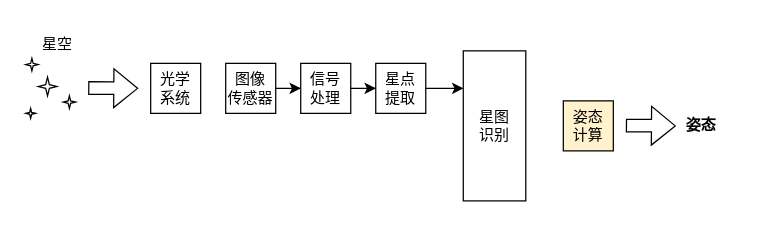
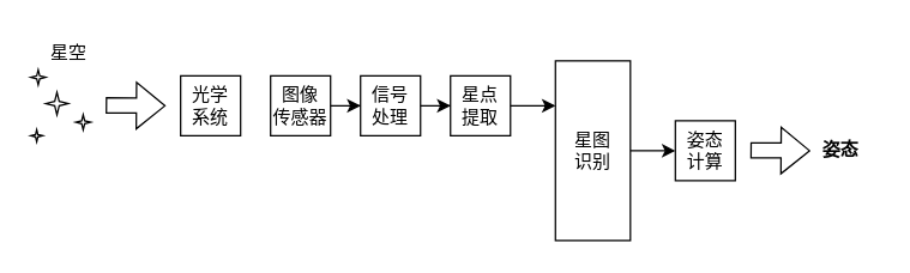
  <mxCell id="0" />
  <mxCell id="1" parent="0" />
  <mxCell id="2" value="" style="edgeStyle=orthogonalEdgeStyle;rounded=0;orthogonalLoop=1;jettySize=auto;html=1;" edge="1" parent="1" source="3" target="5"><mxGeometry relative="1" as="geometry" /></mxCell>
  <mxCell id="3" value="图像&lt;div&gt;传感器&lt;/div&gt;" style="whiteSpace=wrap;html=1;rounded=0;" vertex="1" parent="1"><mxGeometry x="180" y="50" width="40" height="40" as="geometry" /></mxCell>
  <mxCell id="4" value="" style="edgeStyle=orthogonalEdgeStyle;rounded=0;orthogonalLoop=1;jettySize=auto;html=1;" edge="1" parent="1" source="5" target="7"><mxGeometry relative="1" as="geometry" /></mxCell>
  <mxCell id="5" value="信号&lt;div&gt;处理&lt;/div&gt;" style="whiteSpace=wrap;html=1;rounded=0;" vertex="1" parent="1"><mxGeometry x="240" y="50" width="40" height="40" as="geometry" /></mxCell>
  <mxCell id="6" value="" style="edgeStyle=orthogonalEdgeStyle;rounded=0;orthogonalLoop=1;jettySize=auto;html=1;entryX=0;entryY=0.25;entryDx=0;entryDy=0;" edge="1" parent="1" source="7" target="9"><mxGeometry relative="1" as="geometry" /></mxCell>
  <mxCell id="7" value="星点&lt;div&gt;提取&lt;/div&gt;" style="whiteSpace=wrap;html=1;rounded=0;" vertex="1" parent="1"><mxGeometry x="300" y="50" width="40" height="40" as="geometry" /></mxCell>
+ <mxCell id="8" value="" style="edgeStyle=orthogonalEdgeStyle;rounded=0;orthogonalLoop=1;jettySize=auto;html=1;" edge="1" parent="1" source="9" target="10"><mxGeometry relative="1" as="geometry" /></mxCell>
  <mxCell id="9" value="星图&lt;div&gt;识别&lt;/div&gt;" style="whiteSpace=wrap;html=1;rounded=0;" vertex="1" parent="1"><mxGeometry x="370" y="40" width="50" height="120" as="geometry" /></mxCell>
- <mxCell id="10" value="姿态&lt;div&gt;计算&lt;/div&gt;" style="whiteSpace=wrap;html=1;rounded=0;fillColor=#fff2cc;" vertex="1" parent="1"><mxGeometry x="450" y="80" width="40" height="40" as="geometry" /></mxCell>
+ <mxCell id="10" value="姿态&lt;div&gt;计算&lt;/div&gt;" style="whiteSpace=wrap;html=1;rounded=0;" vertex="1" parent="1"><mxGeometry x="450" y="80" width="40" height="40" as="geometry" /></mxCell>
  <mxCell id="11" value="光学&lt;div&gt;系统&lt;/div&gt;" style="whiteSpace=wrap;html=1;rounded=0;" vertex="1" parent="1"><mxGeometry x="120" y="50" width="40" height="40" as="geometry" /></mxCell>
  <mxCell id="12" value="" style="shape=flexArrow;endArrow=classic;html=1;rounded=0;" edge="1" parent="1"><mxGeometry width="50" height="50" relative="1" as="geometry"><mxPoint x="500" y="99.71" as="sourcePoint" /><mxPoint x="540" y="100" as="targetPoint" /></mxGeometry></mxCell>
  <mxCell id="13" value="&lt;b&gt;姿态&lt;/b&gt;" style="text;html=1;align=center;verticalAlign=middle;resizable=0;points=[];autosize=1;strokeColor=none;fillColor=none;" vertex="1" parent="1"><mxGeometry x="535" y="85" width="50" height="30" as="geometry" /></mxCell>
  <mxCell id="14" value="" style="verticalLabelPosition=bottom;verticalAlign=top;html=1;shape=mxgraph.basic.4_point_star_2;dx=0.8;" vertex="1" parent="1"><mxGeometry x="20" y="46" width="10" height="10" as="geometry" /></mxCell>
  <mxCell id="15" value="" style="verticalLabelPosition=bottom;verticalAlign=top;html=1;shape=mxgraph.basic.4_point_star_2;dx=0.8;" vertex="1" parent="1"><mxGeometry x="20" y="86" width="8" height="8" as="geometry" /></mxCell>
  <mxCell id="16" value="" style="verticalLabelPosition=bottom;verticalAlign=top;html=1;shape=mxgraph.basic.4_point_star_2;dx=0.8;" vertex="1" parent="1"><mxGeometry x="50" y="76" width="10" height="10" as="geometry" /></mxCell>
  <mxCell id="17" value="" style="verticalLabelPosition=bottom;verticalAlign=top;html=1;shape=mxgraph.basic.4_point_star_2;dx=0.8;" vertex="1" parent="1"><mxGeometry x="30" y="61" width="15" height="15" as="geometry" /></mxCell>
  <mxCell id="18" value="星空" style="text;html=1;align=center;verticalAlign=middle;resizable=0;points=[];autosize=1;strokeColor=none;fillColor=none;" vertex="1" parent="1"><mxGeometry x="20" y="20" width="50" height="30" as="geometry" /></mxCell>
  <mxCell id="19" value="" style="shape=flexArrow;endArrow=classic;html=1;rounded=0;" edge="1" parent="1"><mxGeometry width="50" height="50" relative="1" as="geometry"><mxPoint x="70" y="69.71" as="sourcePoint" /><mxPoint x="110" y="70" as="targetPoint" /></mxGeometry></mxCell>
